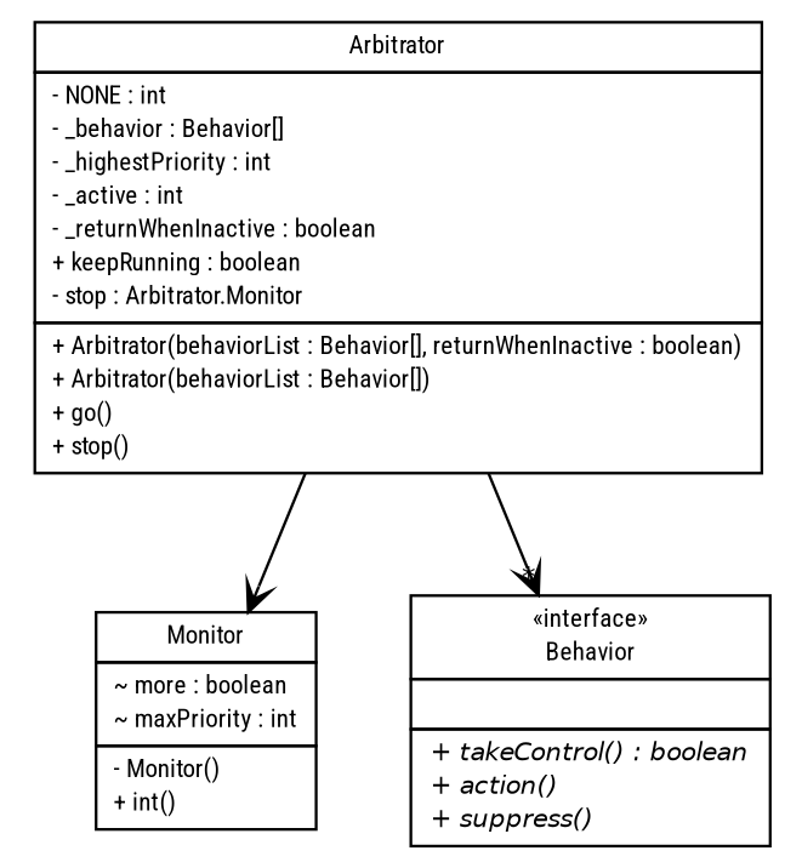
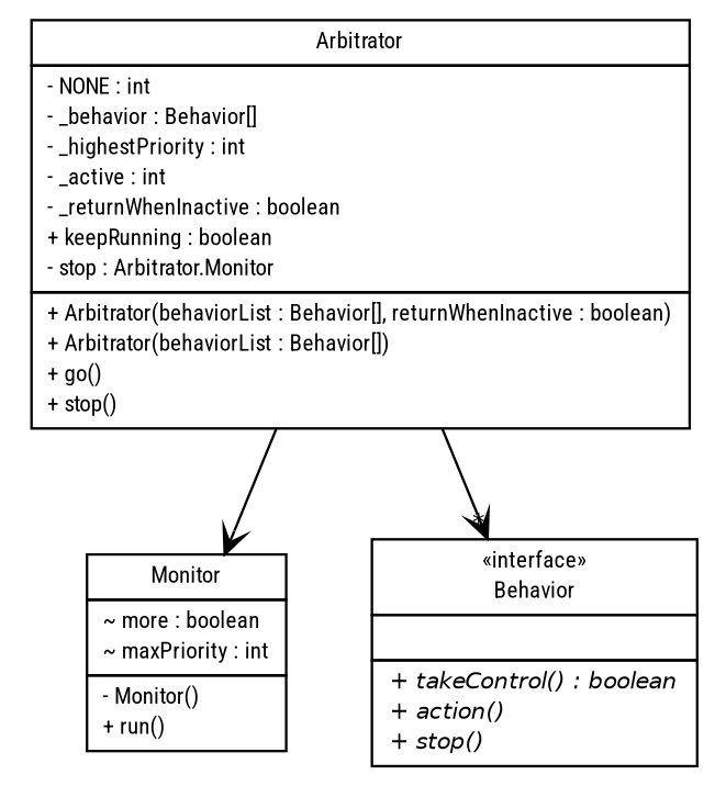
  digraph {
    fontname="Roboto Condensed"
    nodesep=0.25
    ranksep=0.5
    node [fontcolor=black fontname="Roboto Condensed" fontsize=9.0 shape=plaintext]
    edge [arrowhead=open color=black fontcolor=black fontname="Roboto Condensed" fontsize=10.0 headport=p labelfontname=Helvetica labelfontsize=10 tailport=p]
    n1 [label=<<table title="lejos.robotics.subsumption.Arbitrator" border="0" cellborder="1" cellspacing="0" cellpadding="2" port="p" href="./Arbitrator.html"> 		<tr><td><table border="0" cellspacing="0" cellpadding="1"> <tr><td align="center" balign="center"> Arbitrator </td></tr> 		</table></td></tr> 		<tr><td><table border="0" cellspacing="0" cellpadding="1"> <tr><td align="left" balign="left"> - NONE : int </td></tr> <tr><td align="left" balign="left"> - _behavior : Behavior[] </td></tr> <tr><td align="left" balign="left"> - _highestPriority : int </td></tr> <tr><td align="left" balign="left"> - _active : int </td></tr> <tr><td align="left" balign="left"> - _returnWhenInactive : boolean </td></tr> <tr><td align="left" balign="left"> + keepRunning : boolean </td></tr> <tr><td align="left" balign="left"> - stop : Arbitrator.Monitor </td></tr> 		</table></td></tr> 		<tr><td><table border="0" cellspacing="0" cellpadding="1"> <tr><td align="left" balign="left"> + Arbitrator(behaviorList : Behavior[], returnWhenInactive : boolean) </td></tr> <tr><td align="left" balign="left"> + Arbitrator(behaviorList : Behavior[]) </td></tr> <tr><td align="left" balign="left"> + go() </td></tr> <tr><td align="left" balign="left"> + stop() </td></tr> 		</table></td></tr> 		</table>>]
-   n2 [label=<<table title="lejos.robotics.subsumption.Arbitrator.Monitor" border="0" cellborder="1" cellspacing="0" cellpadding="2" port="p" href="./Arbitrator.Monitor.html"> 		<tr><td><table border="0" cellspacing="0" cellpadding="1"> <tr><td align="center" balign="center"> Monitor </td></tr> 		</table></td></tr> 		<tr><td><table border="0" cellspacing="0" cellpadding="1"> <tr><td align="left" balign="left"> ~ more : boolean </td></tr> <tr><td align="left" balign="left"> ~ maxPriority : int </td></tr> 		</table></td></tr> 		<tr><td><table border="0" cellspacing="0" cellpadding="1"> <tr><td align="left" balign="left"> - Monitor() </td></tr> <tr><td align="left" balign="left"> + int() </td></tr> 		</table></td></tr> 		</table>>]
-   n3 [label=<<table title="lejos.robotics.subsumption.Behavior" border="0" cellborder="1" cellspacing="0" cellpadding="2" port="p" href="./Behavior.html"> 		<tr><td><table border="0" cellspacing="0" cellpadding="1"> <tr><td align="center" balign="center"> &#171;interface&#187; </td></tr> <tr><td align="center" balign="center"> Behavior </td></tr> 		</table></td></tr> 		<tr><td><table border="0" cellspacing="0" cellpadding="1"> <tr><td align="left" balign="left">  </td></tr> 		</table></td></tr> 		<tr><td><table border="0" cellspacing="0" cellpadding="1"> <tr><td align="left" balign="left"><font face="Helvetica-Oblique" point-size="9.0"> + takeControl() : boolean </font></td></tr> <tr><td align="left" balign="left"><font face="Helvetica-Oblique" point-size="9.0"> + action() </font></td></tr> <tr><td align="left" balign="left"><font face="Helvetica-Oblique" point-size="9.0"> + suppress() </font></td></tr> 		</table></td></tr> 		</table>>]
+   n2 [label=<<table title="lejos.robotics.subsumption.Arbitrator.Monitor" border="0" cellborder="1" cellspacing="0" cellpadding="2" port="p" href="./Arbitrator.Monitor.html"> 		<tr><td><table border="0" cellspacing="0" cellpadding="1"> <tr><td align="center" balign="center"> Monitor </td></tr> 		</table></td></tr> 		<tr><td><table border="0" cellspacing="0" cellpadding="1"> <tr><td align="left" balign="left"> ~ more : boolean </td></tr> <tr><td align="left" balign="left"> ~ maxPriority : int </td></tr> 		</table></td></tr> 		<tr><td><table border="0" cellspacing="0" cellpadding="1"> <tr><td align="left" balign="left"> - Monitor() </td></tr> <tr><td align="left" balign="left"> + run() </td></tr> 		</table></td></tr> 		</table>>]
+   n3 [label=<<table title="lejos.robotics.subsumption.Behavior" border="0" cellborder="1" cellspacing="0" cellpadding="2" port="p" href="./Behavior.html"> 		<tr><td><table border="0" cellspacing="0" cellpadding="1"> <tr><td align="center" balign="center"> &#171;interface&#187; </td></tr> <tr><td align="center" balign="center"> Behavior </td></tr> 		</table></td></tr> 		<tr><td><table border="0" cellspacing="0" cellpadding="1"> <tr><td align="left" balign="left">  </td></tr> 		</table></td></tr> 		<tr><td><table border="0" cellspacing="0" cellpadding="1"> <tr><td align="left" balign="left"><font face="Helvetica-Oblique" point-size="9.0"> + takeControl() : boolean </font></td></tr> <tr><td align="left" balign="left"><font face="Helvetica-Oblique" point-size="9.0"> + action() </font></td></tr> <tr><td align="left" balign="left"><font face="Helvetica-Oblique" point-size="9.0"> + stop() </font></td></tr> 		</table></td></tr> 		</table>>]
    n1 -> n2
    n1 -> n3 [headlabel="*"]
  }
